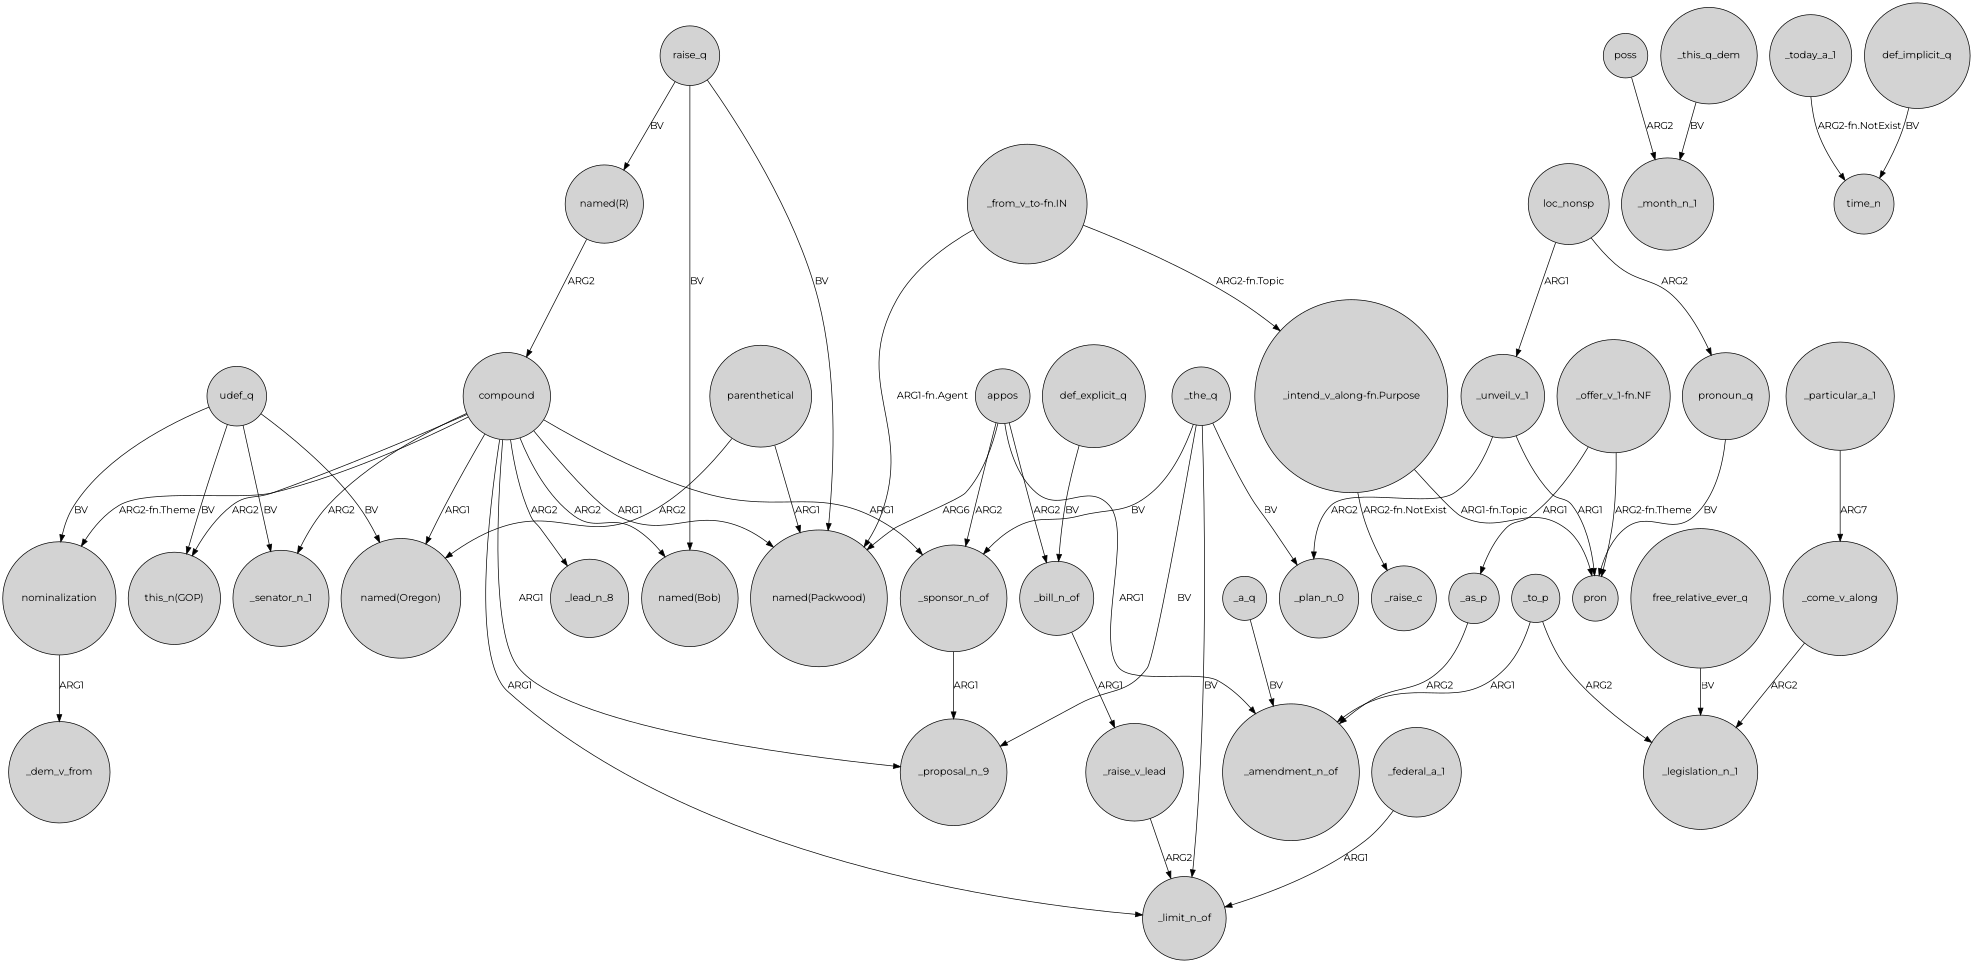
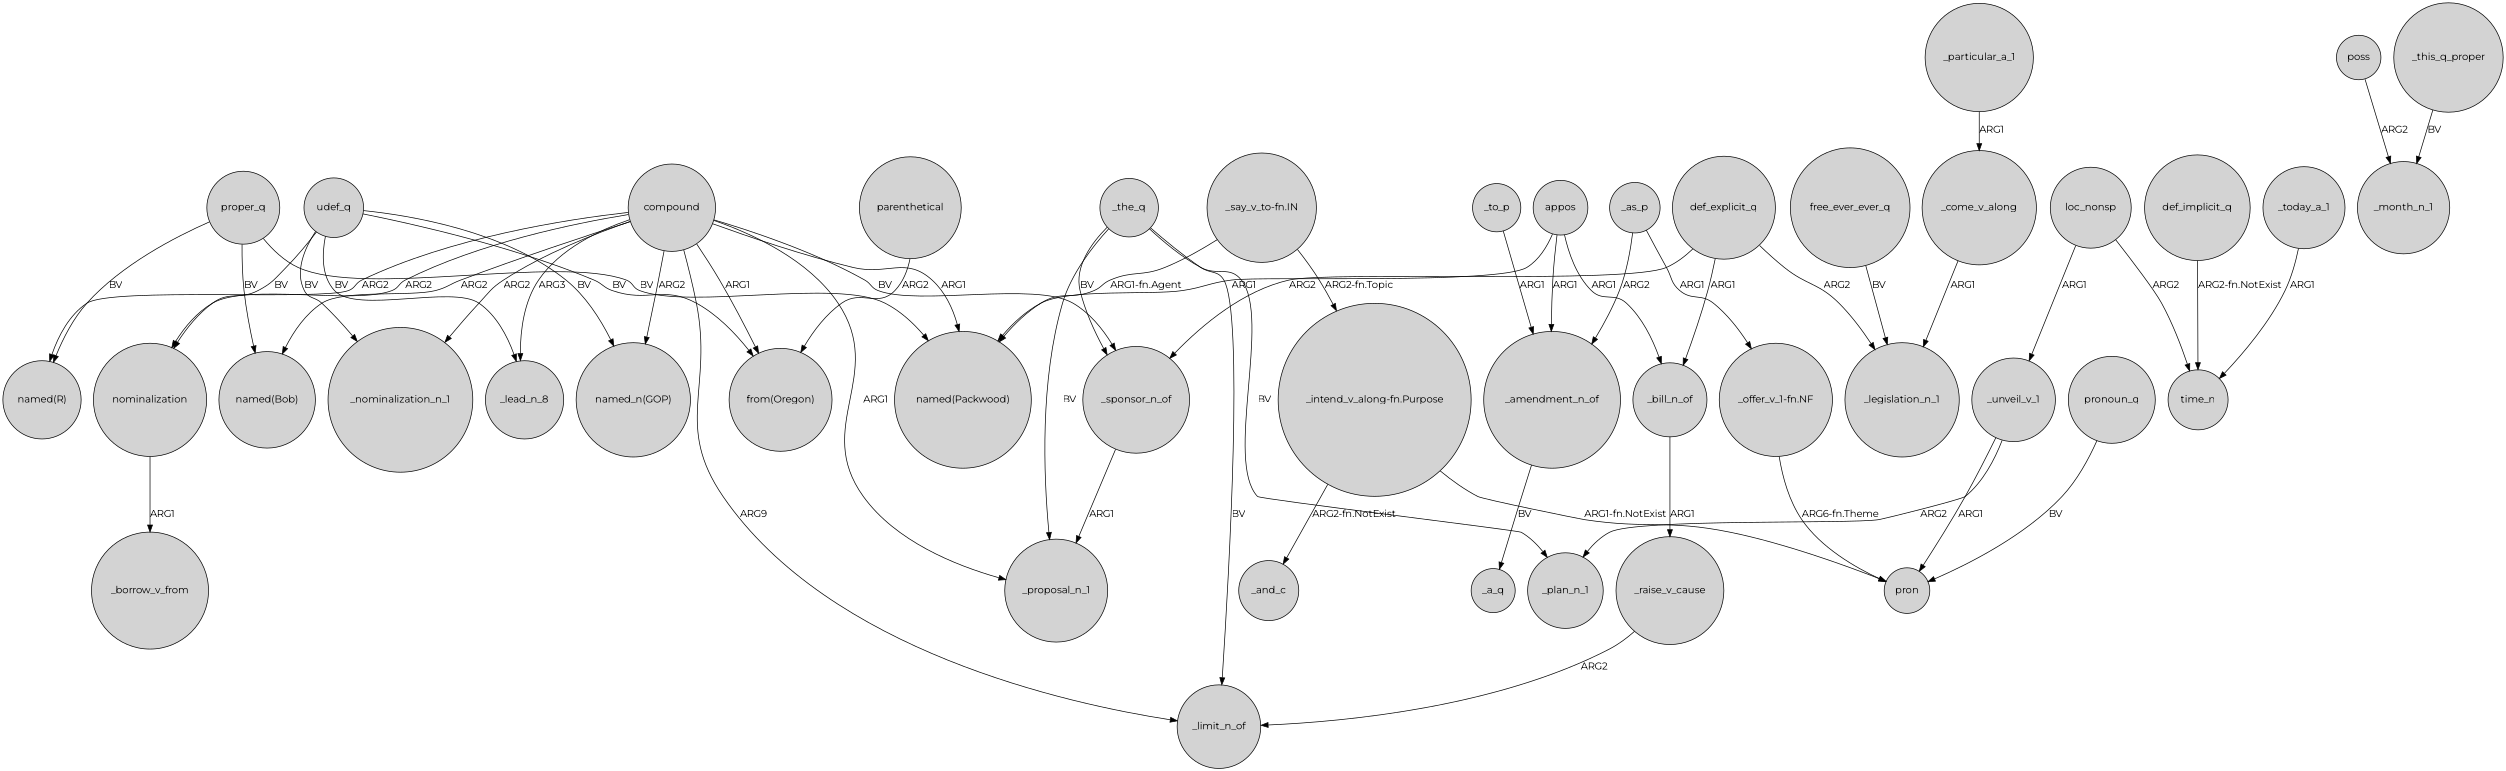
  digraph {
    fontname=Montserrat
    node [fontname=Montserrat shape=circle style=filled]
    edge [fontname=Montserrat]
-   proper_q [label=raise_q]
+   proper_q
    "named(Packwood)"
    "named(R)"
    "named(Bob)"
    poss
    _month_n_1
    _bill_n_of
-   _raise_v_cause [label=_raise_v_lead]
+   _raise_v_cause
    udef_q
-   _senator_n_1
+   _senator_n_1 [label=_nominalization_n_1]
    nominalization
-   "named(Oregon)"
+   "named(Oregon)" [label="from(Oregon)"]
    n13 [label=_lead_n_8]
-   "named_n(GOP)" [label="this_n(GOP)"]
-   _borrow_v_from [label=_dem_v_from]
+   "named_n(GOP)"
+   _borrow_v_from
    _the_q
-   _proposal_n_1 [label=_proposal_n_9]
-   _plan_n_1 [label=_plan_n_0]
+   _proposal_n_1
+   _plan_n_1
    _limit_n_of
    _sponsor_n_of
    _today_a_1
    time_n
    _a_q
    _amendment_n_of
    compound
-   "_say_v_to-fn.IN" [label="_from_v_to-fn.IN"]
+   "_say_v_to-fn.IN"
    n27 [label="_intend_v_along-fn.Purpose"]
    pron
-   _and_c [label=_raise_c]
+   _and_c
    _unveil_v_1
-   free_relative_ever_q
+   free_relative_ever_q [label=free_ever_ever_q]
    _legislation_n_1
-   _this_q_dem
+   _this_q_dem [label=_this_q_proper]
    _particular_a_1
    _come_v_along
    "_offer_v_1-fn.NF"
    appos
    parenthetical
    loc_nonsp
    pronoun_q
    _to_p
    _as_p
    def_explicit_q
-   _federal_a_1
    def_implicit_q
    proper_q -> "named(Packwood)" [label=BV]
    proper_q -> "named(R)" [label=BV]
    proper_q -> "named(Bob)" [label=BV]
    poss -> _month_n_1 [label=ARG2]
    _bill_n_of -> _raise_v_cause [label=ARG1]
    _raise_v_cause -> _limit_n_of [label=ARG2]
    udef_q -> _senator_n_1 [label=BV]
    udef_q -> nominalization [label=BV]
    udef_q -> "named(Oregon)" [label=BV]
+   udef_q -> n13 [label=BV]
    udef_q -> "named_n(GOP)" [label=BV]
    nominalization -> _borrow_v_from [label=ARG1]
    _the_q -> _proposal_n_1 [label=BV]
    _the_q -> _plan_n_1 [label=BV]
    _the_q -> _limit_n_of [label=BV]
    _the_q -> _sponsor_n_of [label=BV]
    _sponsor_n_of -> _proposal_n_1 [label=ARG1]
-   _today_a_1 -> time_n [label="ARG2-fn.NotExist"]
-   _a_q -> _amendment_n_of [label=BV]
+   _today_a_1 -> time_n [label=ARG1]
+   _amendment_n_of -> _a_q [label=BV]
    compound -> "named(Packwood)" [label=ARG1]
-   "named(R)" -> compound [label=ARG2]
+   compound -> "named(R)" [label=ARG2]
    compound -> "named(Bob)" [label=ARG2]
    compound -> _senator_n_1 [label=ARG2]
-   compound -> nominalization [label="ARG2-fn.Theme"]
+   compound -> nominalization [label=ARG2]
    compound -> "named(Oregon)" [label=ARG1]
-   compound -> n13 [label=ARG2]
+   compound -> n13 [label=ARG3]
    compound -> "named_n(GOP)" [label=ARG2]
    compound -> _proposal_n_1 [label=ARG1]
-   compound -> _limit_n_of [label=ARG1]
-   compound -> _sponsor_n_of [label=ARG1]
+   compound -> _limit_n_of [label=ARG9]
+   compound -> _sponsor_n_of [label=BV]
    "_say_v_to-fn.IN" -> "named(Packwood)" [label="ARG1-fn.Agent"]
    "_say_v_to-fn.IN" -> n27 [label="ARG2-fn.Topic"]
-   n27 -> pron [label="ARG1-fn.Topic"]
+   n27 -> pron [label="ARG1-fn.NotExist"]
    n27 -> _and_c [label="ARG2-fn.NotExist"]
    _unveil_v_1 -> _plan_n_1 [label=ARG2]
    _unveil_v_1 -> pron [label=ARG1]
    free_relative_ever_q -> _legislation_n_1 [label=BV]
    _this_q_dem -> _month_n_1 [label=BV]
-   _particular_a_1 -> _come_v_along [label=ARG7]
-   _come_v_along -> _legislation_n_1 [label=ARG2]
-   "_offer_v_1-fn.NF" -> pron [label="ARG2-fn.Theme"]
-   appos -> "named(Packwood)" [label=ARG6]
-   appos -> _bill_n_of [label=ARG2]
-   appos -> _sponsor_n_of [label=ARG2]
+   _particular_a_1 -> _come_v_along [label=ARG1]
+   _come_v_along -> _legislation_n_1 [label=ARG1]
+   "_offer_v_1-fn.NF" -> pron [label="ARG6-fn.Theme"]
+   appos -> "named(Packwood)" [label=ARG1]
+   appos -> _bill_n_of [label=ARG1]
+   def_explicit_q -> _sponsor_n_of [label=ARG2]
    appos -> _amendment_n_of [label=ARG1]
-   parenthetical -> "named(Packwood)" [label=ARG1]
    parenthetical -> "named(Oregon)" [label=ARG2]
-   loc_nonsp -> pronoun_q [label=ARG2]
+   loc_nonsp -> time_n [label=ARG2]
    loc_nonsp -> _unveil_v_1 [label=ARG1]
    pronoun_q -> pron [label=BV]
    _to_p -> _amendment_n_of [label=ARG1]
-   _to_p -> _legislation_n_1 [label=ARG2]
+   def_explicit_q -> _legislation_n_1 [label=ARG2]
    _as_p -> _amendment_n_of [label=ARG2]
-   "_offer_v_1-fn.NF" -> _as_p [label=ARG1]
-   def_explicit_q -> _bill_n_of [label=BV]
-   _federal_a_1 -> _limit_n_of [label=ARG1]
-   def_implicit_q -> time_n [label=BV]
+   _as_p -> "_offer_v_1-fn.NF" [label=ARG1]
+   def_explicit_q -> _bill_n_of [label=ARG1]
+   def_implicit_q -> time_n [label="ARG2-fn.NotExist"]
  }
